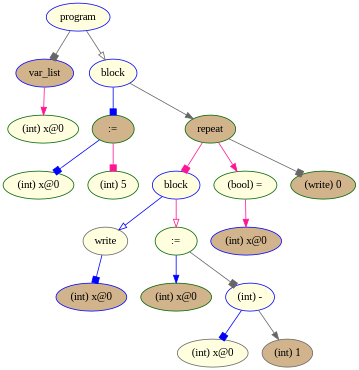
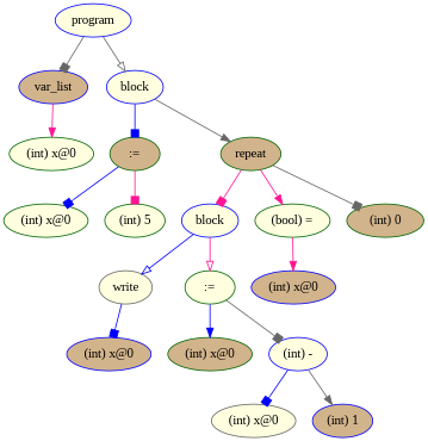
  digraph {
    fontname="Liberation Serif"
    ordering=out
    node [color=darkgreen fillcolor=lightyellow fontname="Liberation Serif" style=filled]
    edge [arrowhead=box color=gray40 fontname="Liberation Serif"]
    n1 [color=blue label=program]
    n2 [color=blue fillcolor=tan label=var_list]
    n3 [color=blue label=block]
    n4 [label="(int) x@0"]
    n5 [fillcolor=tan label=":="]
    n6 [fillcolor=tan label=repeat]
    n7 [label="(int) x@0"]
    n8 [label="(int) 5"]
    n9 [color=blue label=block]
    n10 [label="(bool) ="]
-   n11 [fillcolor=tan label="(write) 0"]
+   n11 [fillcolor=tan label="(int) 0"]
    n12 [color=gray40 label=write]
    n13 [label=":="]
    n14 [color=blue fillcolor=tan label="(int) x@0"]
    n15 [color=blue fillcolor=tan label="(int) x@0"]
    n16 [fillcolor=tan label="(int) x@0"]
    n17 [color=blue label="(int) -"]
    n18 [color=gray40 label="(int) x@0"]
-   n19 [color=gray40 fillcolor=tan label="(int) 1"]
+   n19 [color=blue fillcolor=tan label="(int) 1"]
    n1 -> n2
    n1 -> n3 [arrowhead=onormal]
    n2 -> n4 [arrowhead=normal color=deeppink]
    n3 -> n5 [color=blue]
    n3 -> n6 [arrowhead=normal]
    n5 -> n7 [color=blue]
    n5 -> n8 [color=deeppink]
    n6 -> n9 [color=deeppink]
    n6 -> n10 [arrowhead=normal color=deeppink]
    n6 -> n11
    n9 -> n12 [arrowhead=onormal color=blue]
    n9 -> n13 [arrowhead=onormal color=deeppink]
    n10 -> n14 [arrowhead=normal color=deeppink]
    n12 -> n15 [color=blue]
    n13 -> n16 [arrowhead=normal color=blue]
    n13 -> n17
    n17 -> n18 [color=blue]
    n17 -> n19 [arrowhead=normal]
  }
